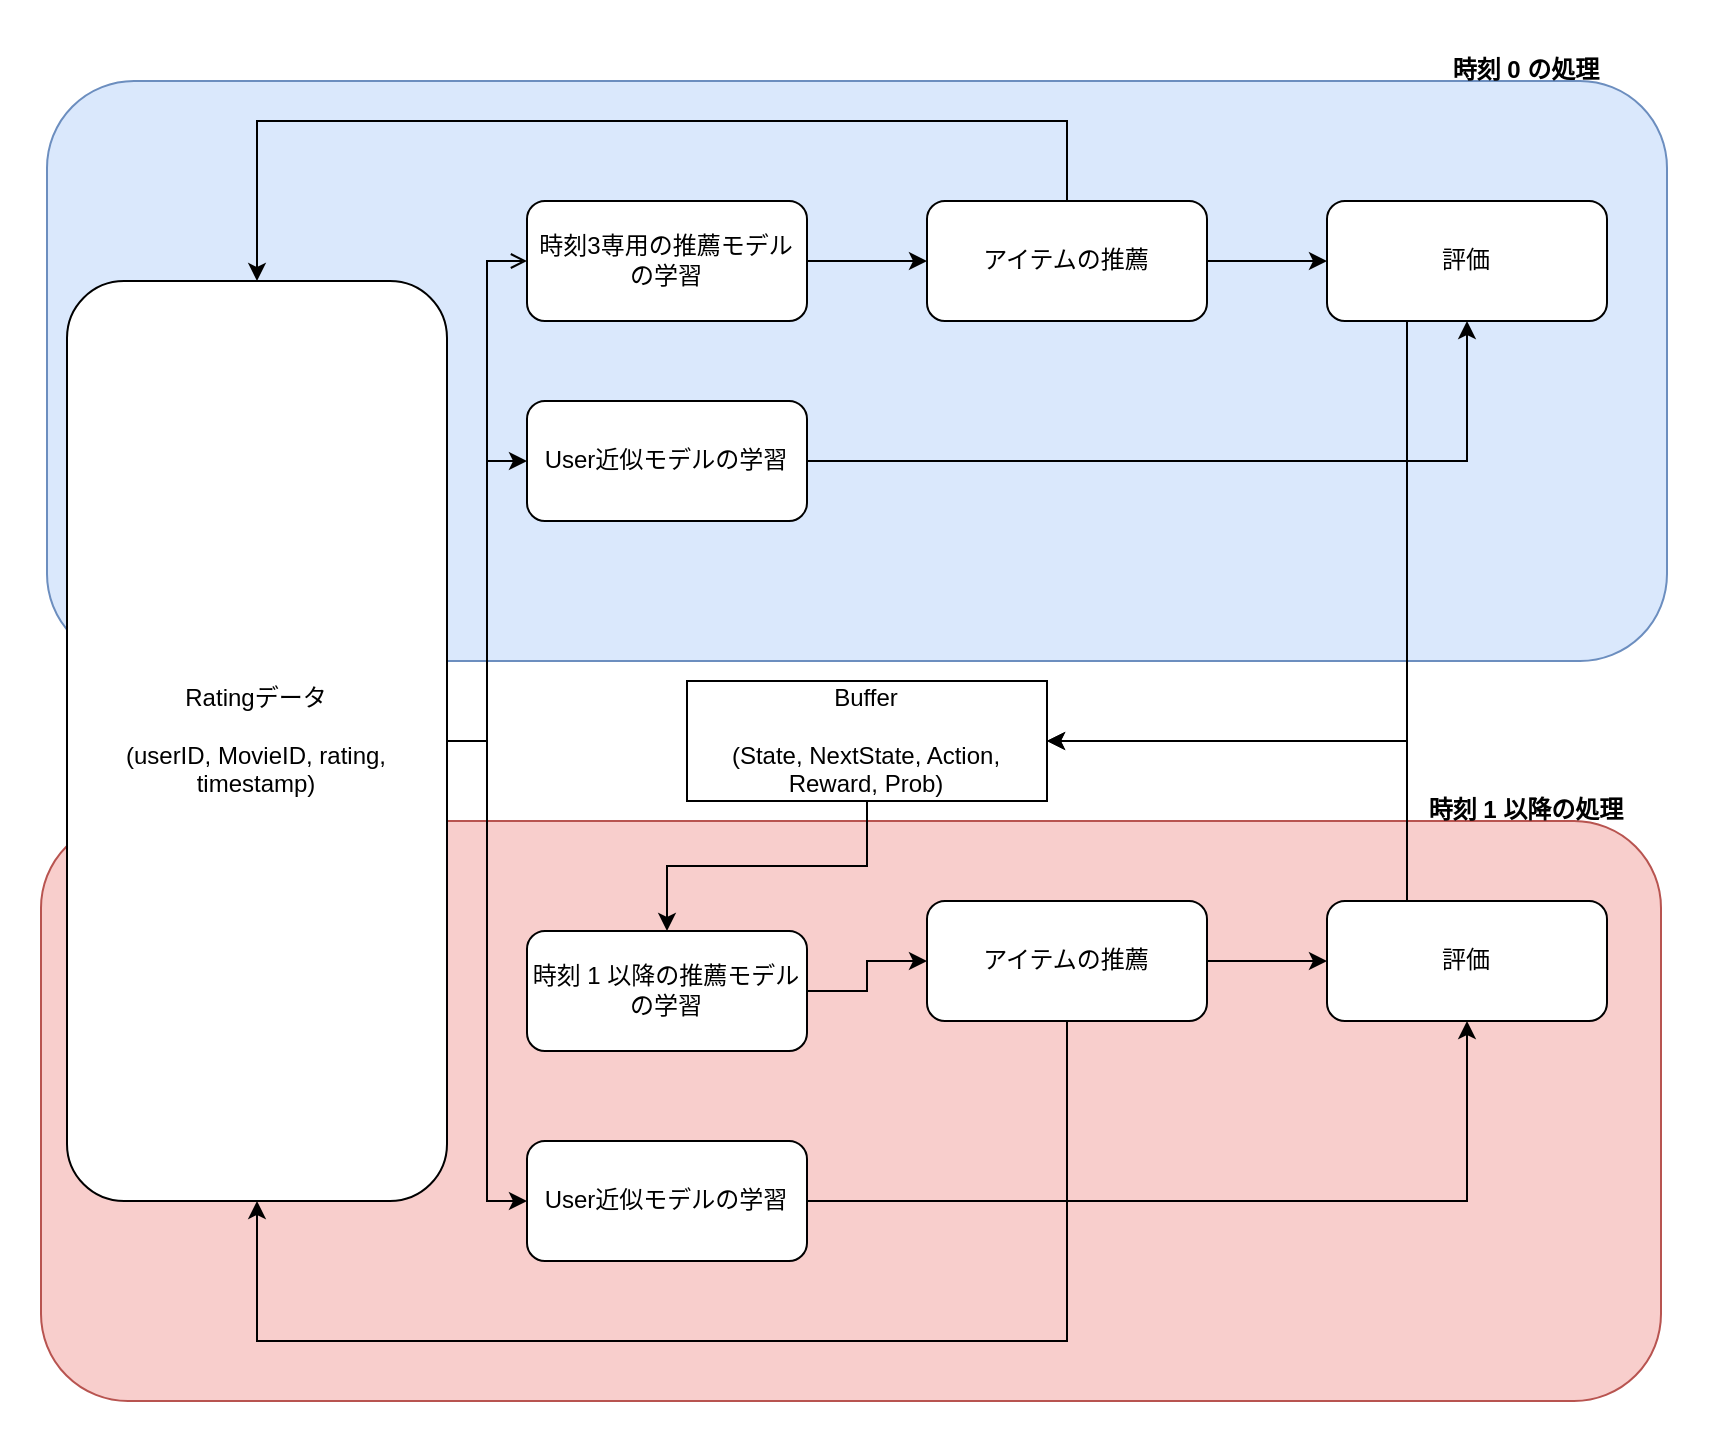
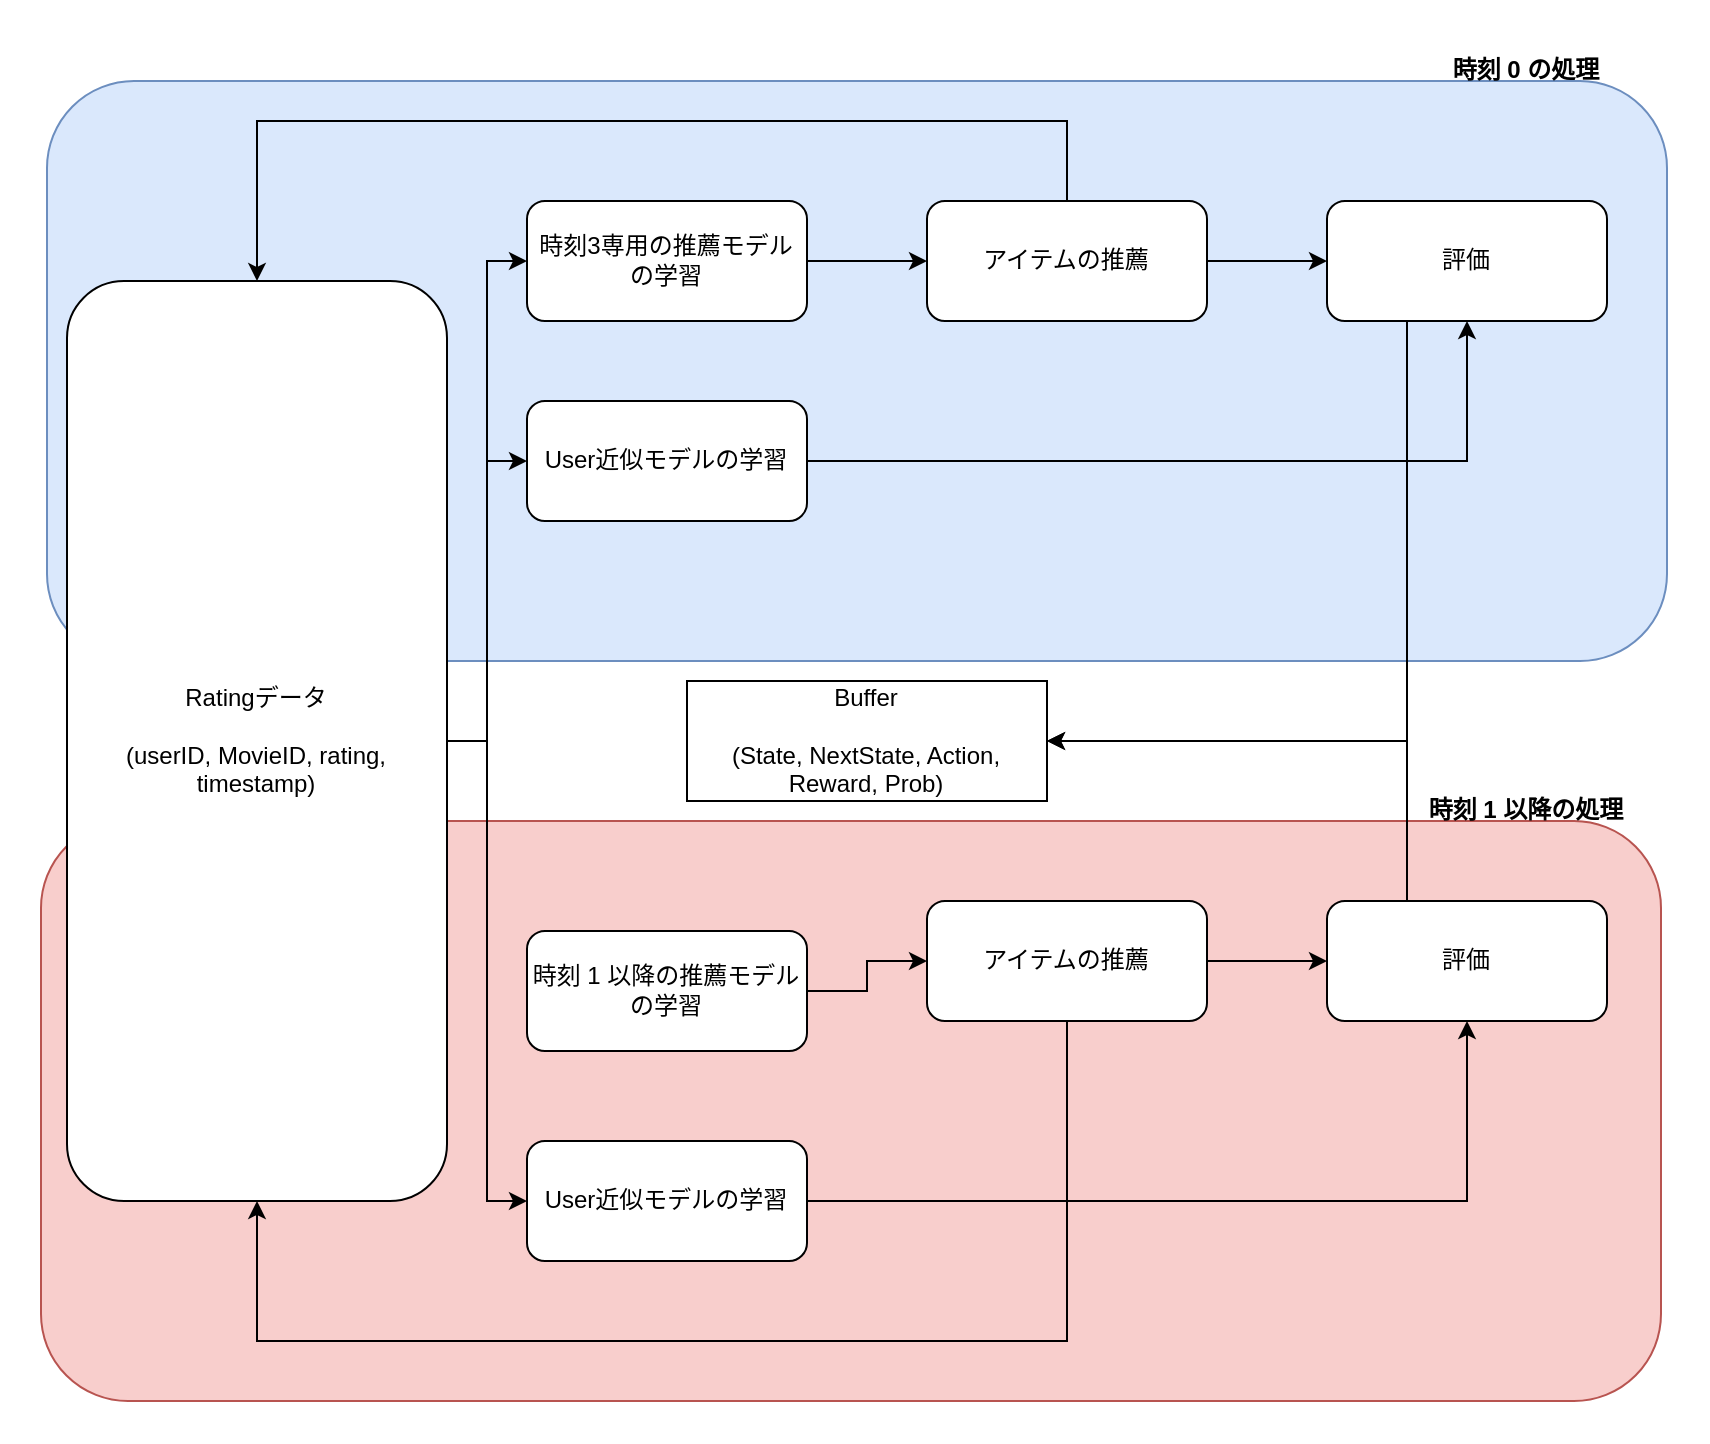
  <mxCell id="0" />
  <mxCell id="1" parent="0" />
  <mxCell id="2" value="" style="rounded=1;whiteSpace=wrap;html=1;fillColor=#f8cecc;strokeColor=#b85450;" vertex="1" parent="1"><mxGeometry x="20" y="410" width="810" height="290" as="geometry" /></mxCell>
  <mxCell id="3" value="" style="rounded=1;whiteSpace=wrap;html=1;fillColor=#dae8fc;strokeColor=#6c8ebf;" vertex="1" parent="1"><mxGeometry x="23" y="40" width="810" height="290" as="geometry" /></mxCell>
- <mxCell id="4" style="edgeStyle=orthogonalEdgeStyle;rounded=0;orthogonalLoop=1;jettySize=auto;html=1;exitX=1;exitY=0.5;exitDx=0;exitDy=0;endArrow=open;" edge="1" parent="1" source="7" target="9"><mxGeometry relative="1" as="geometry" /></mxCell>
+ <mxCell id="4" style="edgeStyle=orthogonalEdgeStyle;rounded=0;orthogonalLoop=1;jettySize=auto;html=1;exitX=1;exitY=0.5;exitDx=0;exitDy=0;" edge="1" parent="1" source="7" target="9"><mxGeometry relative="1" as="geometry" /></mxCell>
  <mxCell id="5" style="edgeStyle=orthogonalEdgeStyle;rounded=0;orthogonalLoop=1;jettySize=auto;html=1;" edge="1" parent="1" source="7" target="11"><mxGeometry relative="1" as="geometry" /></mxCell>
  <mxCell id="6" style="edgeStyle=orthogonalEdgeStyle;rounded=0;orthogonalLoop=1;jettySize=auto;html=1;entryX=0;entryY=0.5;entryDx=0;entryDy=0;" edge="1" parent="1" source="7" target="22"><mxGeometry relative="1" as="geometry" /></mxCell>
  <mxCell id="7" value="Ratingデータ&lt;br&gt;&lt;br&gt;(userID, MovieID, rating, timestamp)" style="rounded=1;whiteSpace=wrap;html=1;" vertex="1" parent="1"><mxGeometry x="33" y="140" width="190" height="460" as="geometry" /></mxCell>
  <mxCell id="8" style="edgeStyle=orthogonalEdgeStyle;rounded=0;orthogonalLoop=1;jettySize=auto;html=1;" edge="1" parent="1" source="9" target="14"><mxGeometry relative="1" as="geometry" /></mxCell>
  <mxCell id="9" value="時刻3専用の推薦モデルの学習" style="rounded=1;whiteSpace=wrap;html=1;" vertex="1" parent="1"><mxGeometry x="263" y="100" width="140" height="60" as="geometry" /></mxCell>
  <mxCell id="10" style="edgeStyle=orthogonalEdgeStyle;rounded=0;orthogonalLoop=1;jettySize=auto;html=1;exitX=1;exitY=0.5;exitDx=0;exitDy=0;" edge="1" parent="1" source="11" target="16"><mxGeometry relative="1" as="geometry" /></mxCell>
  <mxCell id="11" value="User近似モデルの学習" style="rounded=1;whiteSpace=wrap;html=1;" vertex="1" parent="1"><mxGeometry x="263" y="200" width="140" height="60" as="geometry" /></mxCell>
  <mxCell id="12" style="edgeStyle=orthogonalEdgeStyle;rounded=0;orthogonalLoop=1;jettySize=auto;html=1;entryX=0.5;entryY=0;entryDx=0;entryDy=0;" edge="1" parent="1" source="14" target="7"><mxGeometry relative="1" as="geometry"><Array as="points"><mxPoint x="533" y="60" /><mxPoint x="128" y="60" /></Array></mxGeometry></mxCell>
  <mxCell id="13" style="edgeStyle=orthogonalEdgeStyle;rounded=0;orthogonalLoop=1;jettySize=auto;html=1;exitX=1;exitY=0.5;exitDx=0;exitDy=0;" edge="1" parent="1" source="14" target="16"><mxGeometry relative="1" as="geometry" /></mxCell>
  <mxCell id="14" value="アイテムの推薦" style="rounded=1;whiteSpace=wrap;html=1;" vertex="1" parent="1"><mxGeometry x="463" y="100" width="140" height="60" as="geometry" /></mxCell>
  <mxCell id="15" style="edgeStyle=orthogonalEdgeStyle;rounded=0;orthogonalLoop=1;jettySize=auto;html=1;exitX=0.25;exitY=1;exitDx=0;exitDy=0;entryX=1;entryY=0.5;entryDx=0;entryDy=0;" edge="1" parent="1" source="16" target="18"><mxGeometry relative="1" as="geometry"><Array as="points"><mxPoint x="703" y="160" /><mxPoint x="703" y="370" /></Array></mxGeometry></mxCell>
  <mxCell id="16" value="評価" style="rounded=1;whiteSpace=wrap;html=1;" vertex="1" parent="1"><mxGeometry x="663" y="100" width="140" height="60" as="geometry" /></mxCell>
- <mxCell id="17" style="edgeStyle=orthogonalEdgeStyle;rounded=0;orthogonalLoop=1;jettySize=auto;html=1;entryX=0.5;entryY=0;entryDx=0;entryDy=0;" edge="1" parent="1" source="18" target="20"><mxGeometry relative="1" as="geometry" /></mxCell>
  <mxCell id="18" value="Buffer&lt;br&gt;&lt;br&gt;(State, NextState, Action, Reward, Prob)" style="whiteSpace=wrap;html=1;rounded=0;" vertex="1" parent="1"><mxGeometry x="343" y="340" width="180" height="60" as="geometry" /></mxCell>
  <mxCell id="19" style="edgeStyle=orthogonalEdgeStyle;rounded=0;orthogonalLoop=1;jettySize=auto;html=1;entryX=0;entryY=0.5;entryDx=0;entryDy=0;" edge="1" parent="1" source="20" target="25"><mxGeometry relative="1" as="geometry" /></mxCell>
  <mxCell id="20" value="時刻 1 以降の推薦モデルの学習" style="rounded=1;whiteSpace=wrap;html=1;" vertex="1" parent="1"><mxGeometry x="263" y="465" width="140" height="60" as="geometry" /></mxCell>
  <mxCell id="21" style="edgeStyle=orthogonalEdgeStyle;rounded=0;orthogonalLoop=1;jettySize=auto;html=1;exitX=1;exitY=0.5;exitDx=0;exitDy=0;entryX=0.5;entryY=1;entryDx=0;entryDy=0;" edge="1" parent="1" source="22" target="27"><mxGeometry relative="1" as="geometry" /></mxCell>
  <mxCell id="22" value="User近似モデルの学習" style="rounded=1;whiteSpace=wrap;html=1;" vertex="1" parent="1"><mxGeometry x="263" y="570" width="140" height="60" as="geometry" /></mxCell>
  <mxCell id="23" style="edgeStyle=orthogonalEdgeStyle;rounded=0;orthogonalLoop=1;jettySize=auto;html=1;" edge="1" parent="1" source="25" target="27"><mxGeometry relative="1" as="geometry" /></mxCell>
  <mxCell id="24" style="edgeStyle=orthogonalEdgeStyle;rounded=0;orthogonalLoop=1;jettySize=auto;html=1;entryX=0.5;entryY=1;entryDx=0;entryDy=0;" edge="1" parent="1" source="25" target="7"><mxGeometry relative="1" as="geometry"><Array as="points"><mxPoint x="533" y="670" /><mxPoint x="128" y="670" /></Array></mxGeometry></mxCell>
  <mxCell id="25" value="アイテムの推薦" style="rounded=1;whiteSpace=wrap;html=1;" vertex="1" parent="1"><mxGeometry x="463" y="450" width="140" height="60" as="geometry" /></mxCell>
  <mxCell id="26" style="edgeStyle=orthogonalEdgeStyle;rounded=0;orthogonalLoop=1;jettySize=auto;html=1;entryX=1;entryY=0.5;entryDx=0;entryDy=0;" edge="1" parent="1" source="27" target="18"><mxGeometry relative="1" as="geometry"><Array as="points"><mxPoint x="703" y="370" /></Array></mxGeometry></mxCell>
  <mxCell id="27" value="評価" style="rounded=1;whiteSpace=wrap;html=1;" vertex="1" parent="1"><mxGeometry x="663" y="450" width="140" height="60" as="geometry" /></mxCell>
  <mxCell id="28" value="時刻 0 の処理" style="text;html=1;strokeColor=none;fillColor=none;align=center;verticalAlign=middle;whiteSpace=wrap;rounded=0;fontStyle=1" vertex="1" parent="1"><mxGeometry x="703" y="20" width="120" height="30" as="geometry" /></mxCell>
  <mxCell id="29" value="時刻 1 以降の処理" style="text;html=1;strokeColor=none;fillColor=none;align=center;verticalAlign=middle;whiteSpace=wrap;rounded=0;fontStyle=1" vertex="1" parent="1"><mxGeometry x="703" y="390" width="120" height="30" as="geometry" /></mxCell>
